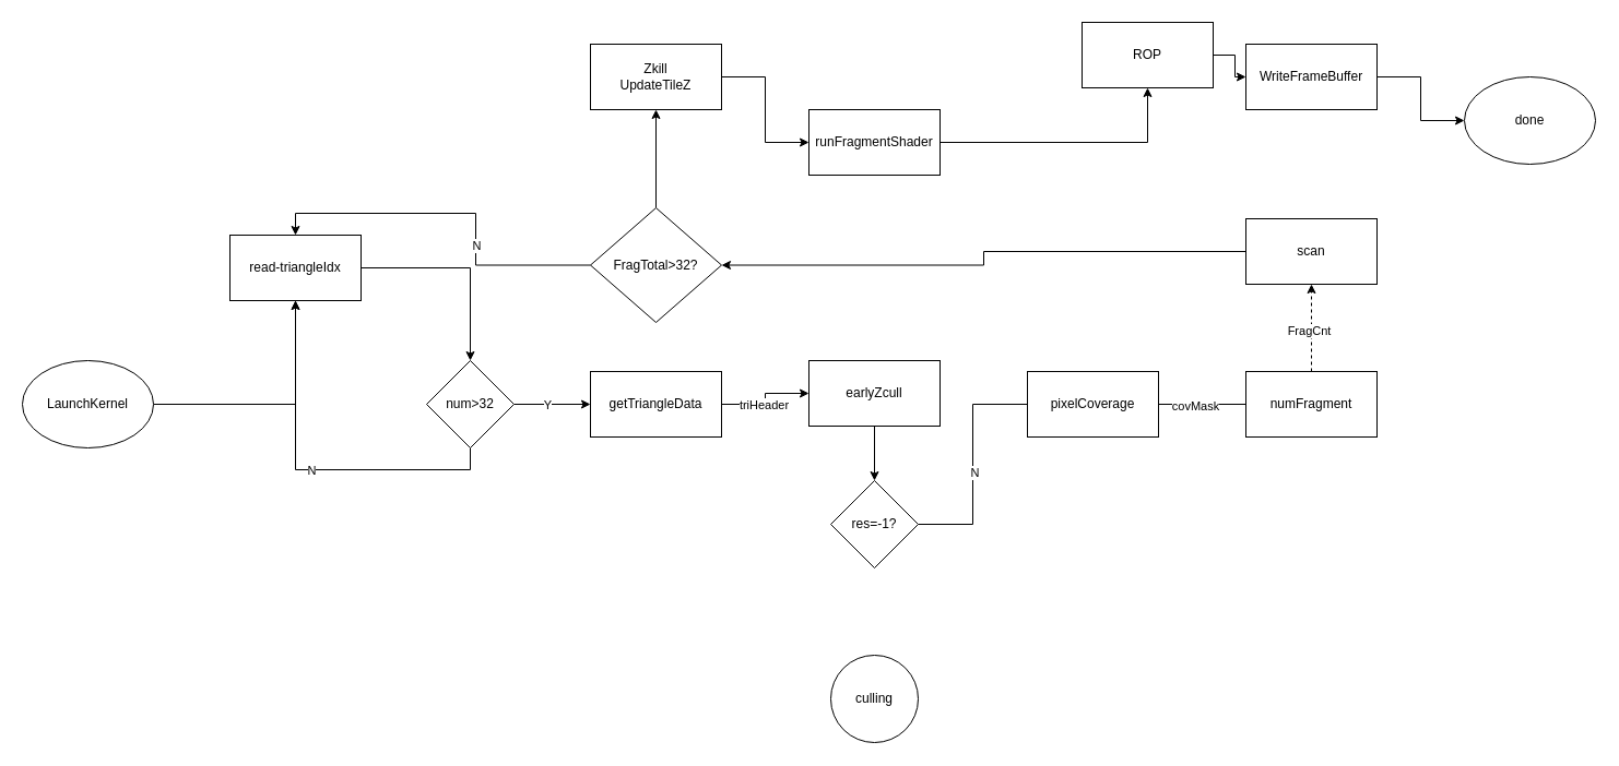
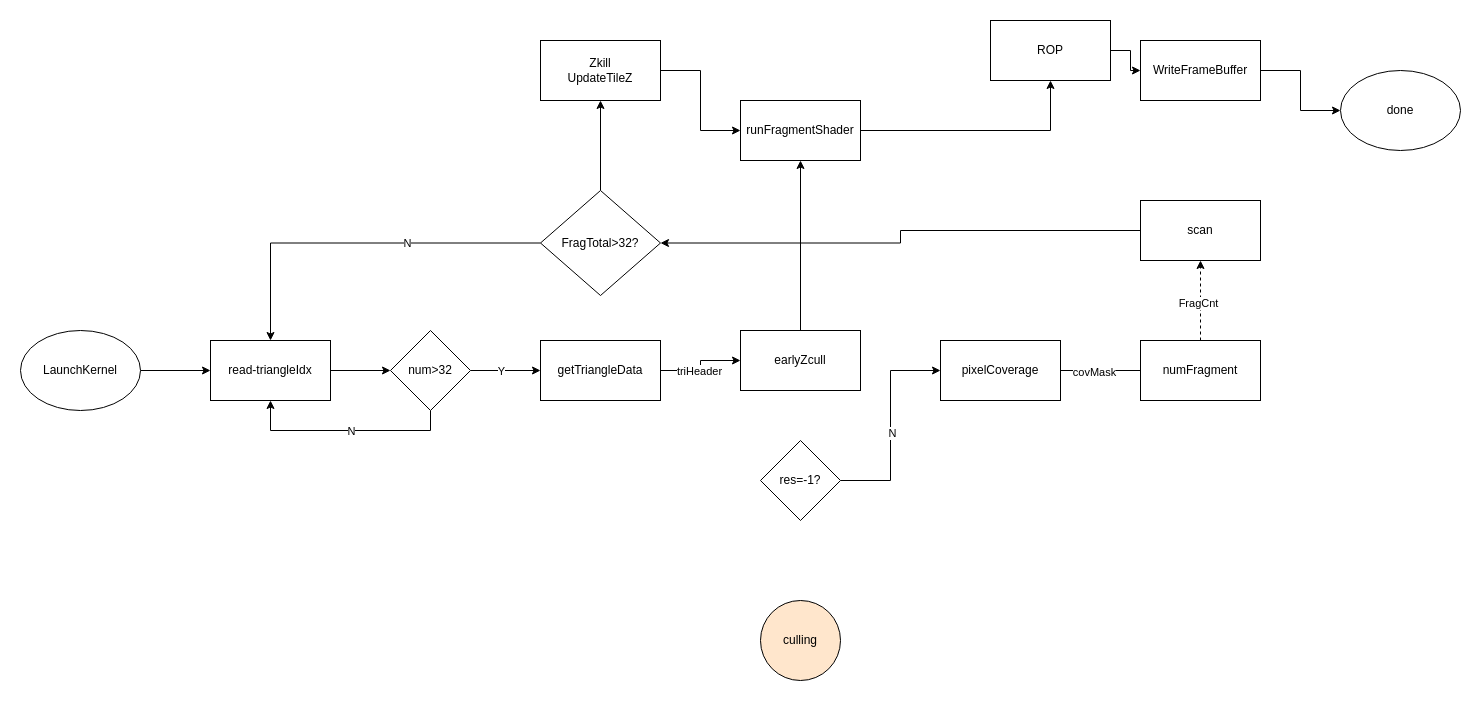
  <mxCell id="0" />
  <mxCell id="1" parent="0" />
  <mxCell id="2" value="" style="edgeStyle=orthogonalEdgeStyle;rounded=0;orthogonalLoop=1;jettySize=auto;html=1;" edge="1" parent="1" source="3" target="11"><mxGeometry relative="1" as="geometry" /></mxCell>
- <mxCell id="3" value="read-triangleIdx" style="rounded=0;whiteSpace=wrap;html=1;" vertex="1" parent="1"><mxGeometry x="210" y="215" width="120" height="60" as="geometry" /></mxCell>
+ <mxCell id="3" value="read-triangleIdx" style="rounded=0;whiteSpace=wrap;html=1;" vertex="1" parent="1"><mxGeometry y="340" width="120" height="60" as="geometry" x="210" /></mxCell>
  <mxCell id="4" value="" style="edgeStyle=orthogonalEdgeStyle;rounded=0;orthogonalLoop=1;jettySize=auto;html=1;" edge="1" parent="1" source="6" target="13"><mxGeometry relative="1" as="geometry" /></mxCell>
  <mxCell id="5" value="triHeader" style="edgeLabel;html=1;align=center;verticalAlign=middle;resizable=0;points=[];" vertex="1" connectable="0" parent="4"><mxGeometry x="-0.121" y="2" relative="1" as="geometry"><mxPoint as="offset" /></mxGeometry></mxCell>
  <mxCell id="6" value="getTriangleData" style="rounded=0;whiteSpace=wrap;html=1;" vertex="1" parent="1"><mxGeometry x="540" y="340" width="120" height="60" as="geometry" /></mxCell>
  <mxCell id="7" style="edgeStyle=orthogonalEdgeStyle;rounded=0;orthogonalLoop=1;jettySize=auto;html=1;entryX=0.5;entryY=1;entryDx=0;entryDy=0;exitX=0.5;exitY=1;exitDx=0;exitDy=0;" edge="1" parent="1" source="11" target="3"><mxGeometry relative="1" as="geometry"><mxPoint x="460" y="420" as="sourcePoint" /><mxPoint x="300" y="450" as="targetPoint" /></mxGeometry></mxCell>
  <mxCell id="8" value="N" style="edgeLabel;html=1;align=center;verticalAlign=middle;resizable=0;points=[];" vertex="1" connectable="0" parent="7"><mxGeometry x="0.051" y="-3" relative="1" as="geometry"><mxPoint x="10" y="3" as="offset" /></mxGeometry></mxCell>
  <mxCell id="9" value="" style="edgeStyle=orthogonalEdgeStyle;rounded=0;orthogonalLoop=1;jettySize=auto;html=1;" edge="1" parent="1" source="11" target="6"><mxGeometry relative="1" as="geometry" /></mxCell>
  <mxCell id="10" value="Y" style="edgeLabel;html=1;align=center;verticalAlign=middle;resizable=0;points=[];" vertex="1" connectable="0" parent="9"><mxGeometry x="0.065" y="-1" relative="1" as="geometry"><mxPoint x="-7" y="-1" as="offset" /></mxGeometry></mxCell>
  <mxCell id="11" value="num&amp;gt;32" style="rhombus;whiteSpace=wrap;html=1;rounded=0;" vertex="1" parent="1"><mxGeometry x="390" y="330" width="80" height="80" as="geometry" /></mxCell>
- <mxCell id="12" value="" style="edgeStyle=orthogonalEdgeStyle;rounded=0;orthogonalLoop=1;jettySize=auto;html=1;" edge="1" parent="1" source="13" target="19"><mxGeometry relative="1" as="geometry" /></mxCell>
+ <mxCell id="12" value="" style="edgeStyle=orthogonalEdgeStyle;rounded=0;orthogonalLoop=1;jettySize=auto;html=1;" edge="1" parent="1" source="13" target="33"><mxGeometry relative="1" as="geometry" /></mxCell>
  <mxCell id="13" value="earlyZcull" style="rounded=0;whiteSpace=wrap;html=1;" vertex="1" parent="1"><mxGeometry x="740" y="330" width="120" height="60" as="geometry" /></mxCell>
  <mxCell id="14" value="" style="edgeStyle=orthogonalEdgeStyle;rounded=0;orthogonalLoop=1;jettySize=auto;html=1;endArrow=none;" edge="1" parent="1" source="16" target="23"><mxGeometry relative="1" as="geometry" /></mxCell>
  <mxCell id="15" value="covMask" style="edgeLabel;html=1;align=center;verticalAlign=middle;resizable=0;points=[];" vertex="1" connectable="0" parent="14"><mxGeometry x="-0.172" y="-1" relative="1" as="geometry"><mxPoint as="offset" /></mxGeometry></mxCell>
  <mxCell id="16" value="pixelCoverage" style="rounded=0;whiteSpace=wrap;html=1;" vertex="1" parent="1"><mxGeometry x="940" y="340" width="120" height="60" as="geometry" /></mxCell>
- <mxCell id="17" style="edgeStyle=orthogonalEdgeStyle;rounded=0;orthogonalLoop=1;jettySize=auto;html=1;entryX=0;entryY=0.5;entryDx=0;entryDy=0;endArrow=none;" edge="1" parent="1" source="19" target="16"><mxGeometry relative="1" as="geometry"><mxPoint x="920" y="420" as="targetPoint" /></mxGeometry></mxCell>
+ <mxCell id="17" style="edgeStyle=orthogonalEdgeStyle;rounded=0;orthogonalLoop=1;jettySize=auto;html=1;entryX=0;entryY=0.5;entryDx=0;entryDy=0;" edge="1" parent="1" source="19" target="16"><mxGeometry relative="1" as="geometry"><mxPoint x="920" y="420" as="targetPoint" /></mxGeometry></mxCell>
  <mxCell id="18" value="N" style="edgeLabel;html=1;align=center;verticalAlign=middle;resizable=0;points=[];" vertex="1" connectable="0" parent="17"><mxGeometry x="-0.064" y="-1" relative="1" as="geometry"><mxPoint as="offset" /></mxGeometry></mxCell>
  <mxCell id="19" value="res=-1?" style="rhombus;whiteSpace=wrap;html=1;rounded=0;" vertex="1" parent="1"><mxGeometry x="760" y="440" width="80" height="80" as="geometry" /></mxCell>
- <mxCell id="20" value="culling" style="ellipse;whiteSpace=wrap;html=1;rounded=0;" vertex="1" parent="1"><mxGeometry x="760" y="600" width="80" height="80" as="geometry" /></mxCell>
+ <mxCell id="20" value="culling" style="ellipse;whiteSpace=wrap;html=1;rounded=0;fillColor=#ffe6cc;" vertex="1" parent="1"><mxGeometry x="760" y="600" width="80" height="80" as="geometry" /></mxCell>
  <mxCell id="21" value="" style="edgeStyle=orthogonalEdgeStyle;rounded=0;orthogonalLoop=1;jettySize=auto;html=1;dashed=1;" edge="1" parent="1" source="23" target="25"><mxGeometry relative="1" as="geometry" /></mxCell>
  <mxCell id="22" value="FragCnt" style="edgeLabel;html=1;align=center;verticalAlign=middle;resizable=0;points=[];" vertex="1" connectable="0" parent="21"><mxGeometry x="-0.053" y="3" relative="1" as="geometry"><mxPoint as="offset" /></mxGeometry></mxCell>
  <mxCell id="23" value="numFragment" style="rounded=0;whiteSpace=wrap;html=1;" vertex="1" parent="1"><mxGeometry x="1140" y="340" width="120" height="60" as="geometry" /></mxCell>
  <mxCell id="24" value="" style="edgeStyle=orthogonalEdgeStyle;rounded=0;orthogonalLoop=1;jettySize=auto;html=1;" edge="1" parent="1" source="25" target="29"><mxGeometry relative="1" as="geometry" /></mxCell>
  <mxCell id="25" value="scan" style="rounded=0;whiteSpace=wrap;html=1;" vertex="1" parent="1"><mxGeometry x="1140" y="200" width="120" height="60" as="geometry" /></mxCell>
  <mxCell id="26" style="edgeStyle=orthogonalEdgeStyle;rounded=0;orthogonalLoop=1;jettySize=auto;html=1;entryX=0.5;entryY=0;entryDx=0;entryDy=0;" edge="1" parent="1" source="29" target="3"><mxGeometry relative="1" as="geometry" /></mxCell>
  <mxCell id="27" value="N" style="edgeLabel;html=1;align=center;verticalAlign=middle;resizable=0;points=[];" vertex="1" connectable="0" parent="26"><mxGeometry x="-0.269" relative="1" as="geometry"><mxPoint as="offset" /></mxGeometry></mxCell>
  <mxCell id="28" value="" style="edgeStyle=orthogonalEdgeStyle;rounded=0;orthogonalLoop=1;jettySize=auto;html=1;" edge="1" parent="1" source="29" target="31"><mxGeometry relative="1" as="geometry" /></mxCell>
  <mxCell id="29" value="FragTotal&amp;gt;32?" style="rhombus;whiteSpace=wrap;html=1;rounded=0;" vertex="1" parent="1"><mxGeometry x="540" y="190" width="120" height="105" as="geometry" /></mxCell>
  <mxCell id="30" value="" style="edgeStyle=orthogonalEdgeStyle;rounded=0;orthogonalLoop=1;jettySize=auto;html=1;" edge="1" parent="1" source="31" target="33"><mxGeometry relative="1" as="geometry" /></mxCell>
  <mxCell id="31" value="Zkill&lt;div&gt;UpdateTileZ&lt;/div&gt;" style="whiteSpace=wrap;html=1;rounded=0;" vertex="1" parent="1"><mxGeometry x="540" y="40" width="120" height="60" as="geometry" /></mxCell>
  <mxCell id="32" value="" style="edgeStyle=orthogonalEdgeStyle;rounded=0;orthogonalLoop=1;jettySize=auto;html=1;" edge="1" parent="1" source="33" target="35"><mxGeometry relative="1" as="geometry" /></mxCell>
  <mxCell id="33" value="runFragmentShader" style="whiteSpace=wrap;html=1;rounded=0;" vertex="1" parent="1"><mxGeometry x="740" y="100" width="120" height="60" as="geometry" /></mxCell>
  <mxCell id="34" value="" style="edgeStyle=orthogonalEdgeStyle;rounded=0;orthogonalLoop=1;jettySize=auto;html=1;" edge="1" parent="1" source="35" target="37"><mxGeometry relative="1" as="geometry" /></mxCell>
  <mxCell id="35" value="ROP" style="whiteSpace=wrap;html=1;rounded=0;" vertex="1" parent="1"><mxGeometry x="990" y="20" width="120" height="60" as="geometry" /></mxCell>
  <mxCell id="36" value="" style="edgeStyle=orthogonalEdgeStyle;rounded=0;orthogonalLoop=1;jettySize=auto;html=1;" edge="1" parent="1" source="37" target="40"><mxGeometry relative="1" as="geometry" /></mxCell>
  <mxCell id="37" value="WriteFrameBuffer" style="whiteSpace=wrap;html=1;rounded=0;" vertex="1" parent="1"><mxGeometry x="1140" y="40" width="120" height="60" as="geometry" /></mxCell>
  <mxCell id="38" value="" style="edgeStyle=orthogonalEdgeStyle;rounded=0;orthogonalLoop=1;jettySize=auto;html=1;" edge="1" parent="1" source="39" target="3"><mxGeometry relative="1" as="geometry" /></mxCell>
  <mxCell id="39" value="LaunchKernel" style="ellipse;whiteSpace=wrap;html=1;" vertex="1" parent="1"><mxGeometry x="20" y="330" width="120" height="80" as="geometry" /></mxCell>
  <mxCell id="40" value="done" style="ellipse;whiteSpace=wrap;html=1;" vertex="1" parent="1"><mxGeometry x="1340" y="70" width="120" height="80" as="geometry" /></mxCell>
